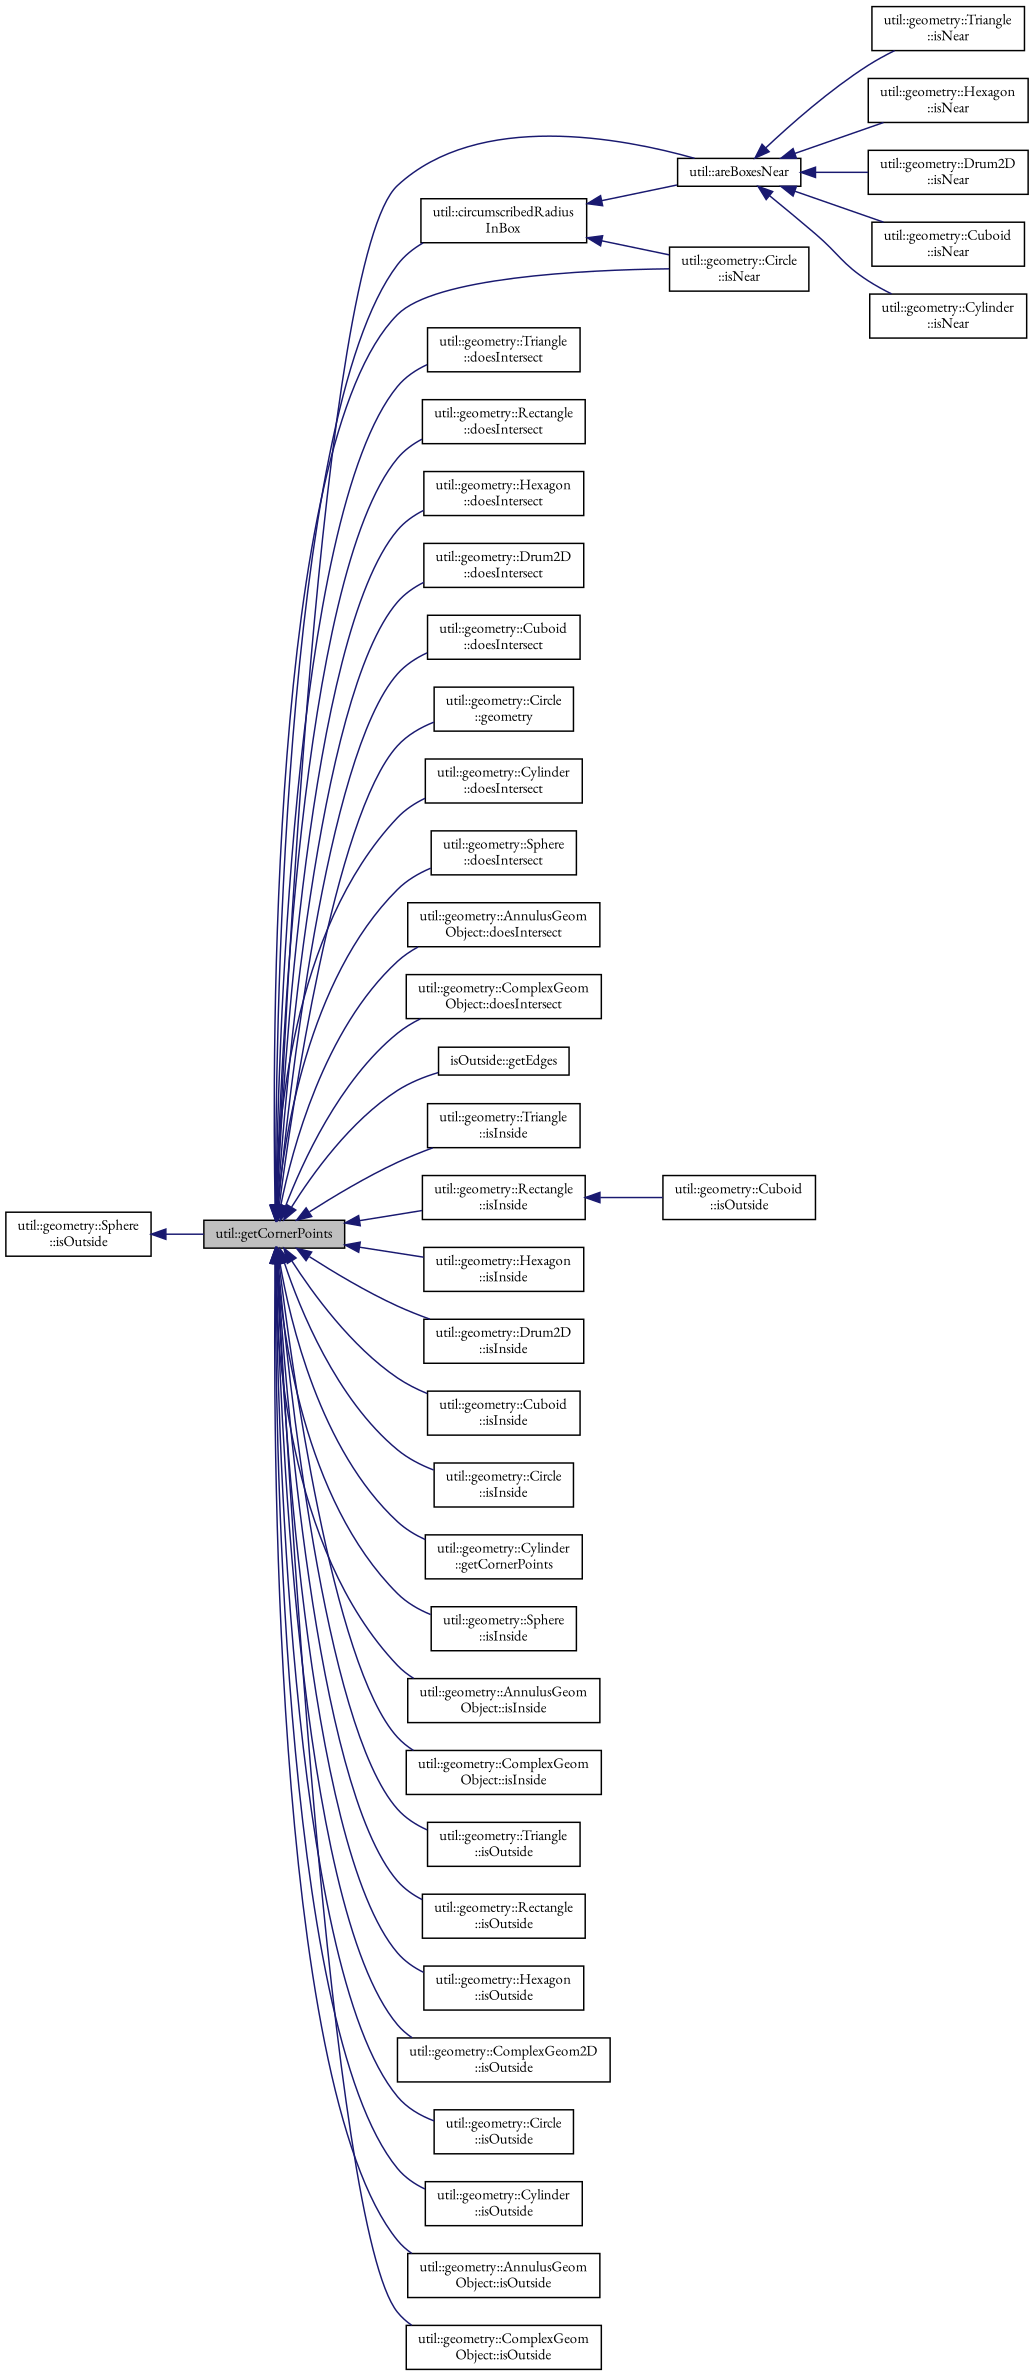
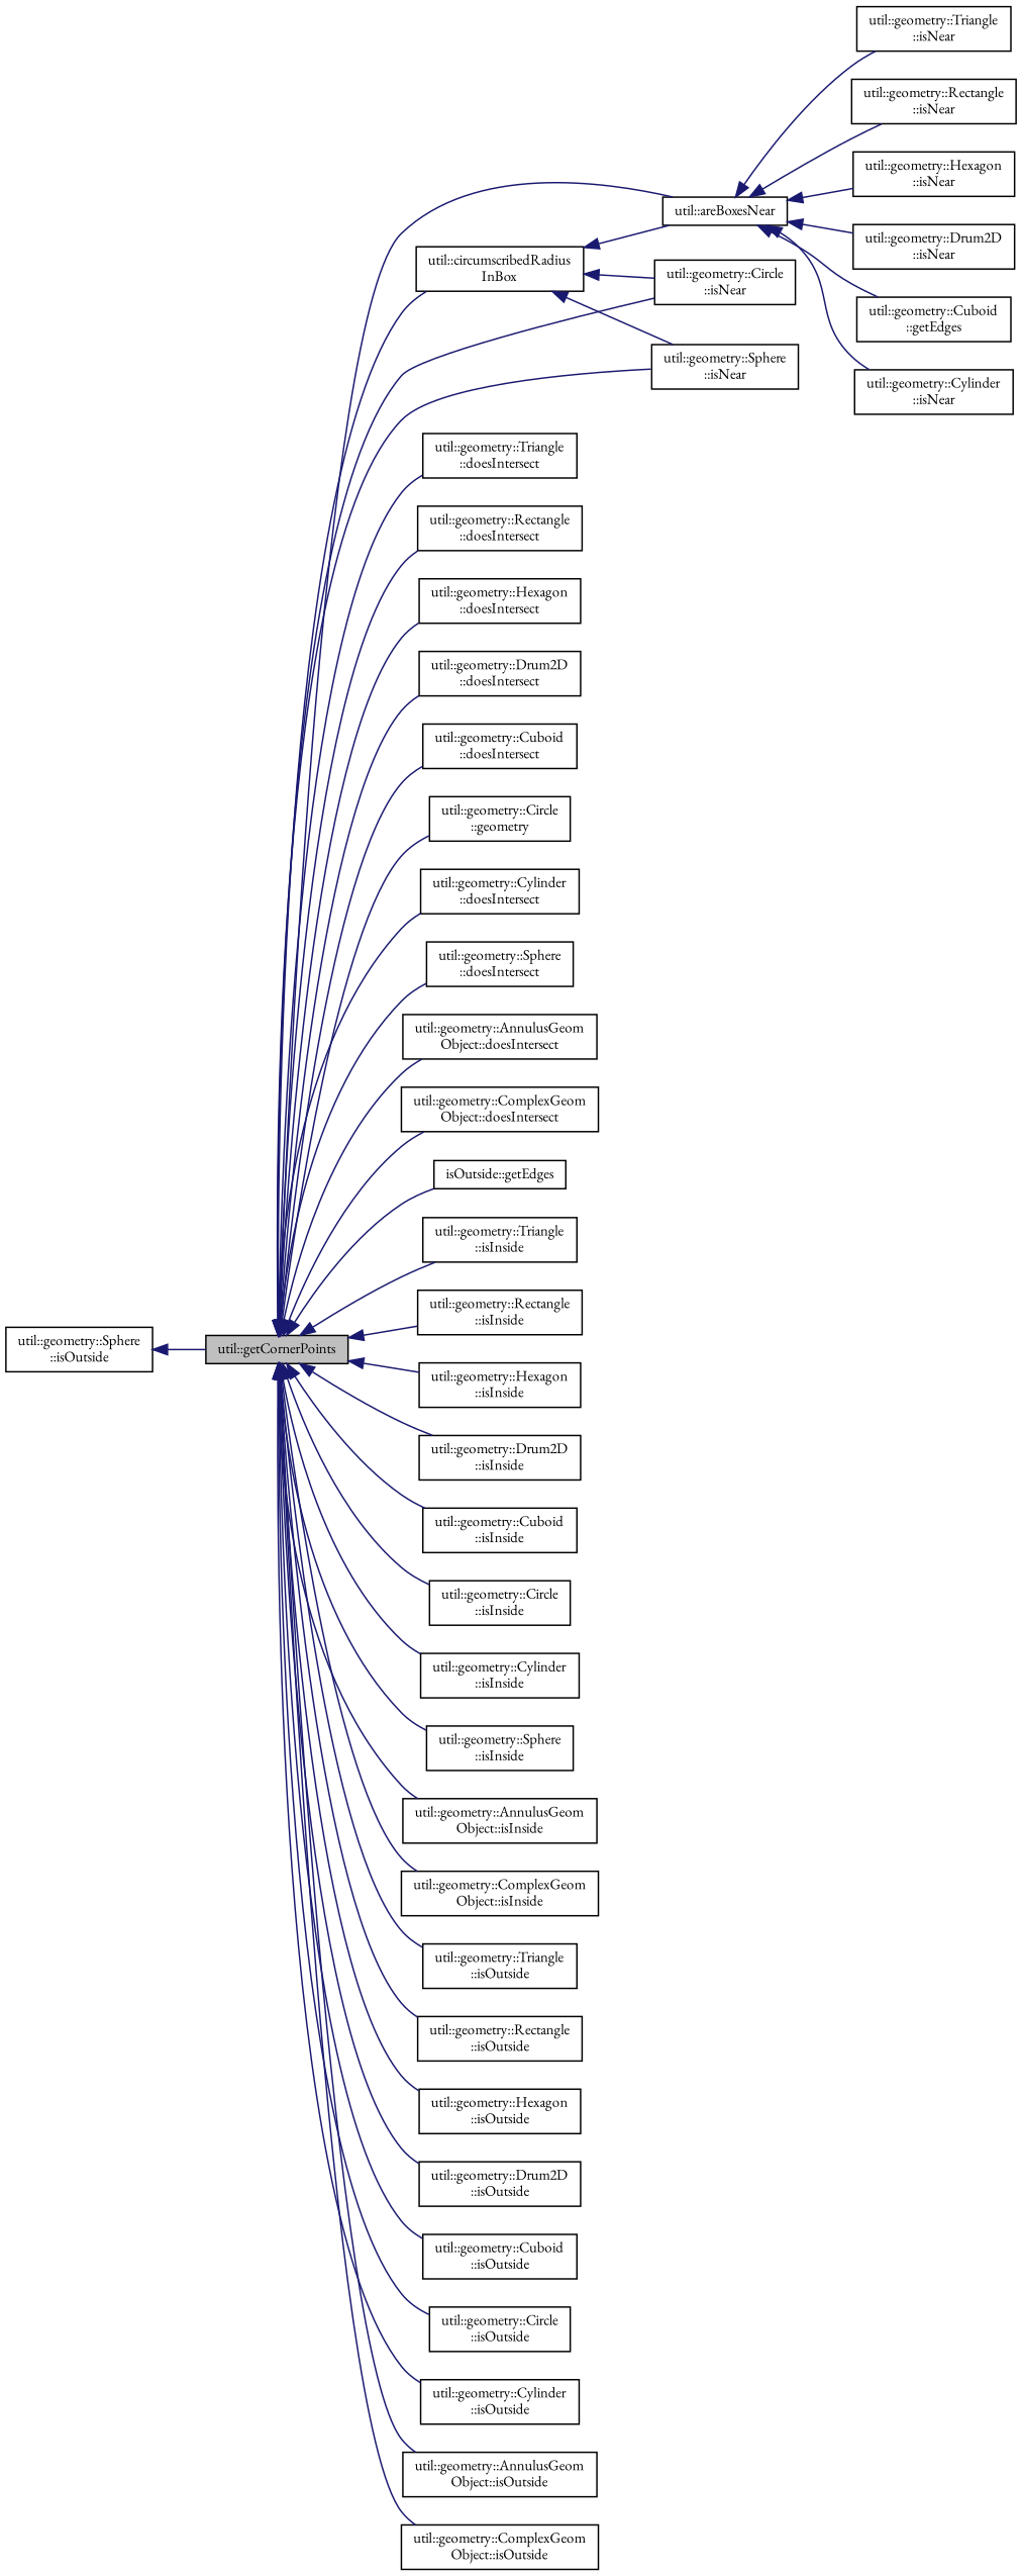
  digraph {
    fontname="EB Garamond"
    rankdir=LR
    node [color=black fillcolor=white fontname="EB Garamond" fontsize=10 shape=record style=filled]
    edge [color=midnightblue dir=back fontname="EB Garamond" fontsize=10 labelfontname=Helvetica labelfontsize=10 style=solid]
    n1 [fillcolor=grey75 fontcolor=black height=0.2 label="util::getCornerPoints" width=0.4]
    n2 [height=0.2 label="util::areBoxesNear" width=0.4]
    n3 [height=0.2 label="util::circumscribedRadius\lInBox" width=0.4]
    n4 [height=0.2 label="util::geometry::Circle\l::isNear" width=0.4]
+   n5 [height=0.2 label="util::geometry::Sphere\l::isNear" width=0.4]
    n6 [height=0.2 label="util::geometry::Triangle\l::doesIntersect" width=0.4]
    n7 [height=0.2 label="util::geometry::Rectangle\l::doesIntersect" width=0.4]
    n8 [height=0.2 label="util::geometry::Hexagon\l::doesIntersect" width=0.4]
    n9 [height=0.2 label="util::geometry::Drum2D\l::doesIntersect" width=0.4]
    n10 [height=0.2 label="util::geometry::Cuboid\l::doesIntersect" width=0.4]
    n11 [height=0.2 label="util::geometry::Circle\l::geometry" width=0.4]
    n12 [height=0.2 label="util::geometry::Cylinder\l::doesIntersect" width=0.4]
    n13 [height=0.2 label="util::geometry::Sphere\l::doesIntersect" width=0.4]
    n14 [height=0.2 label="util::geometry::AnnulusGeom\lObject::doesIntersect" width=0.4]
    n15 [height=0.2 label="util::geometry::ComplexGeom\lObject::doesIntersect" width=0.4]
    n16 [height=0.2 label="isOutside::getEdges" width=0.4]
    n17 [height=0.2 label="util::geometry::Triangle\l::isInside" width=0.4]
    n18 [height=0.2 label="util::geometry::Rectangle\l::isInside" width=0.4]
    n19 [height=0.2 label="util::geometry::Hexagon\l::isInside" width=0.4]
    n20 [height=0.2 label="util::geometry::Drum2D\l::isInside" width=0.4]
    n21 [height=0.2 label="util::geometry::Cuboid\l::isInside" width=0.4]
    n22 [height=0.2 label="util::geometry::Circle\l::isInside" width=0.4]
-   n23 [height=0.2 label="util::geometry::Cylinder\l::getCornerPoints" width=0.4]
+   n23 [height=0.2 label="util::geometry::Cylinder\l::isInside" width=0.4]
    n24 [height=0.2 label="util::geometry::Sphere\l::isInside" width=0.4]
    n25 [height=0.2 label="util::geometry::AnnulusGeom\lObject::isInside" width=0.4]
    n26 [height=0.2 label="util::geometry::ComplexGeom\lObject::isInside" width=0.4]
    n27 [height=0.2 label="util::geometry::Triangle\l::isOutside" width=0.4]
    n28 [height=0.2 label="util::geometry::Rectangle\l::isOutside" width=0.4]
    n29 [height=0.2 label="util::geometry::Hexagon\l::isOutside" width=0.4]
-   n30 [height=0.2 label="util::geometry::ComplexGeom2D\l::isOutside" width=0.4]
+   n30 [height=0.2 label="util::geometry::Drum2D\l::isOutside" width=0.4]
    n31 [height=0.2 label="util::geometry::Cuboid\l::isOutside" width=0.4]
    n32 [height=0.2 label="util::geometry::Circle\l::isOutside" width=0.4]
    n33 [height=0.2 label="util::geometry::Cylinder\l::isOutside" width=0.4]
    n34 [height=0.2 label="util::geometry::AnnulusGeom\lObject::isOutside" width=0.4]
    n35 [height=0.2 label="util::geometry::ComplexGeom\lObject::isOutside" width=0.4]
    n36 [height=0.2 label="util::geometry::Triangle\l::isNear" width=0.4]
+   n37 [height=0.2 label="util::geometry::Rectangle\l::isNear" width=0.4]
    n38 [height=0.2 label="util::geometry::Hexagon\l::isNear" width=0.4]
    n39 [height=0.2 label="util::geometry::Drum2D\l::isNear" width=0.4]
-   n40 [height=0.2 label="util::geometry::Cuboid\l::isNear" width=0.4]
+   n40 [height=0.2 label="util::geometry::Cuboid\l::getEdges" width=0.4]
    n41 [height=0.2 label="util::geometry::Cylinder\l::isNear" width=0.4]
    n42 [height=0.2 label="util::geometry::Sphere\l::isOutside" width=0.4]
    n1 -> n2
    n1 -> n3
    n1 -> n4
+   n1 -> n5
    n1 -> n6
    n1 -> n7
    n1 -> n8
    n1 -> n9
    n1 -> n10
    n1 -> n11
    n1 -> n12
    n1 -> n13
    n1 -> n14
    n1 -> n15
    n1 -> n16
    n1 -> n17
    n1 -> n18
    n1 -> n19
    n1 -> n20
    n1 -> n21
    n1 -> n22
    n1 -> n23
    n1 -> n24
    n1 -> n25
    n1 -> n26
    n1 -> n27
    n1 -> n28
    n1 -> n29
    n1 -> n30
-   n18 -> n31
+   n1 -> n31
    n1 -> n32
    n1 -> n33
    n1 -> n34
    n1 -> n35
    n2 -> n36
+   n2 -> n37
    n2 -> n38
    n2 -> n39
    n2 -> n40
    n2 -> n41
    n3 -> n2
    n3 -> n4
+   n3 -> n5
    n42 -> n1
  }
